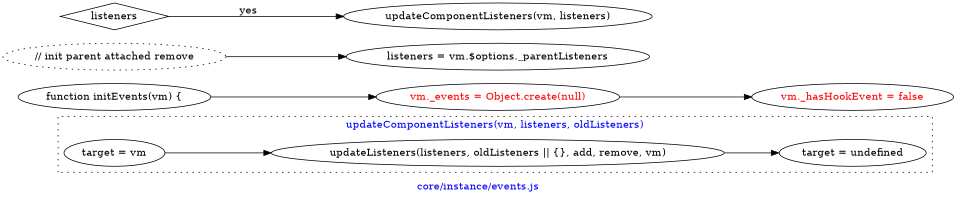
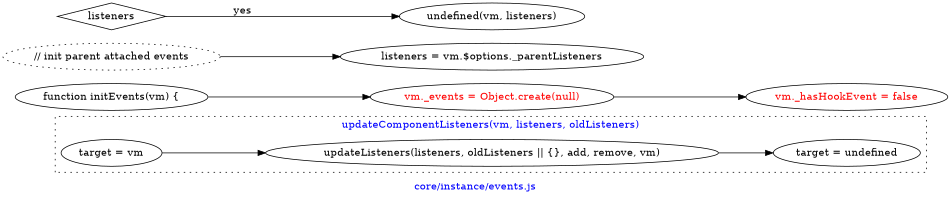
  digraph {
    fontcolor=blue
    label="core/instance/events.js"
    rankdir=LR
    n1 [label="target = vm"]
    n2 [label="updateListeners(listeners, oldListeners || {}, add, remove, vm)"]
    n3 [label="target = undefined"]
    n4 [label="function initEvents(vm) {"]
    n5 [fontcolor=red label="vm._events = Object.create(null)"]
    n6 [fontcolor=red label="vm._hasHookEvent = false"]
-   n7 [label="// init parent attached remove" style=dotted]
+   n7 [label="// init parent attached events" style=dotted]
    n8 [label="listeners = vm.$options._parentListeners"]
    n9 [label=listeners shape=diamond]
-   n10 [label="updateComponentListeners(vm, listeners)"]
+   n10 [label="undefined(vm, listeners)"]
    subgraph cluster_1 {
      label="updateComponentListeners(vm, listeners, oldListeners)"
      style=dotted
      n1
      n2
      n3
    }
    n1 -> n2
    n2 -> n3
    n4 -> n5
    n5 -> n6
    n7 -> n8
    n9 -> n10 [label=yes]
  }
